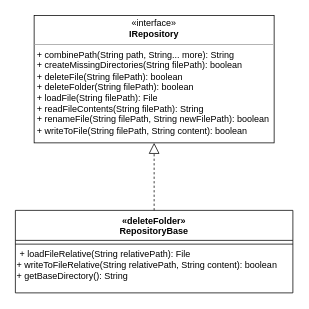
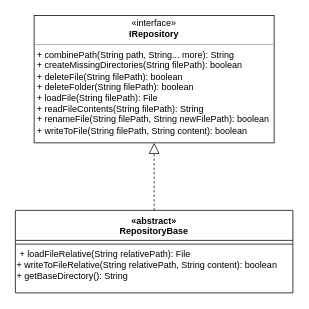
  <mxCell id="0" />
  <mxCell id="1" parent="0" />
  <mxCell id="2" value="&lt;p style=&quot;margin: 0px ; margin-top: 4px ; text-align: center&quot;&gt;«interface»&lt;br&gt;&lt;b&gt;IRepository&lt;/b&gt;&lt;/p&gt;&lt;hr size=&quot;1&quot;&gt;&lt;p style=&quot;margin: 0px ; margin-left: 4px&quot;&gt;+ combinePath(String path, String... more): String&lt;/p&gt;&lt;p style=&quot;margin: 0px ; margin-left: 4px&quot;&gt;+ createMissingDirectories(String filePath): boolean&lt;/p&gt;&lt;p style=&quot;margin: 0px ; margin-left: 4px&quot;&gt;+ deleteFile(String filePath): boolean&lt;/p&gt;&lt;p style=&quot;margin: 0px ; margin-left: 4px&quot;&gt;+ deleteFolder(String filePath): boolean&lt;/p&gt;&lt;p style=&quot;margin: 0px ; margin-left: 4px&quot;&gt;&lt;span&gt;+ loadFile(String filePath): File&lt;/span&gt;&lt;br&gt;&lt;/p&gt;&lt;p style=&quot;margin: 0px ; margin-left: 4px&quot;&gt;&lt;span&gt;+ readFileContents(String filePath): String&lt;/span&gt;&lt;br&gt;&lt;/p&gt;&lt;p style=&quot;margin: 0px ; margin-left: 4px&quot;&gt;+ renameFile(String filePath, String newFilePath): boolean&lt;/p&gt;&lt;p style=&quot;margin: 0px ; margin-left: 4px&quot;&gt;+ writeToFile(String filePath, String content): boolean&lt;/p&gt;" style="verticalAlign=top;align=left;overflow=fill;fontSize=12;fontFamily=Helvetica;html=1;" vertex="1" parent="1"><mxGeometry x="45" y="20" width="320" height="170" as="geometry" /></mxCell>
- <mxCell id="3" value="«deleteFolder»&#10;RepositoryBase" style="swimlane;fontStyle=1;align=center;verticalAlign=top;childLayout=stackLayout;horizontal=1;startSize=40;horizontalStack=0;resizeParent=1;resizeParentMax=0;resizeLast=0;collapsible=1;marginBottom=0;" vertex="1" parent="1"><mxGeometry x="20" y="280" width="370" height="110" as="geometry" /></mxCell>
+ <mxCell id="3" value="«abstract»&#10;RepositoryBase" style="swimlane;fontStyle=1;align=center;verticalAlign=top;childLayout=stackLayout;horizontal=1;startSize=40;horizontalStack=0;resizeParent=1;resizeParentMax=0;resizeLast=0;collapsible=1;marginBottom=0;" vertex="1" parent="1"><mxGeometry x="20" y="280" width="370" height="110" as="geometry" /></mxCell>
  <mxCell id="4" value="" style="line;strokeWidth=1;fillColor=none;align=left;verticalAlign=middle;spacingTop=-1;spacingLeft=3;spacingRight=3;rotatable=0;labelPosition=right;points=[];portConstraint=eastwest;" vertex="1" parent="3"><mxGeometry y="40" width="370" height="10" as="geometry" /></mxCell>
  <mxCell id="5" value="&lt;p style=&quot;margin: 0px 0px 0px 4px&quot;&gt;&lt;span&gt;+ loadFileRelative(String relativePath): File&lt;/span&gt;&lt;br&gt;&lt;/p&gt;&lt;span&gt;+ writeToFileRelative(String relativePath, String content): boolean&lt;br&gt;&lt;/span&gt;&lt;span&gt;+ getBaseDirectory(): String&lt;/span&gt;&lt;span&gt;&lt;br&gt;&lt;/span&gt;&lt;div&gt;&lt;br&gt;&lt;/div&gt;" style="text;html=1;align=left;verticalAlign=middle;resizable=0;points=[];autosize=1;strokeColor=none;" vertex="1" parent="3"><mxGeometry y="50" width="370" height="60" as="geometry" /></mxCell>
  <mxCell id="6" value="" style="endArrow=block;dashed=1;endFill=0;endSize=12;html=1;exitX=0.5;exitY=0;exitDx=0;exitDy=0;entryX=0.5;entryY=1;entryDx=0;entryDy=0;" edge="1" parent="1" source="3" target="2"><mxGeometry width="160" relative="1" as="geometry"><mxPoint x="135" y="250" as="sourcePoint" /><mxPoint x="295" y="250" as="targetPoint" /></mxGeometry></mxCell>
